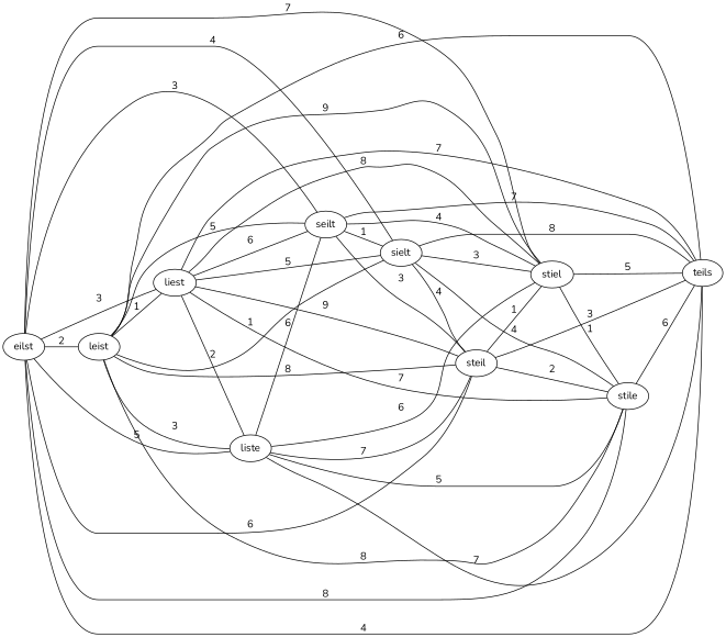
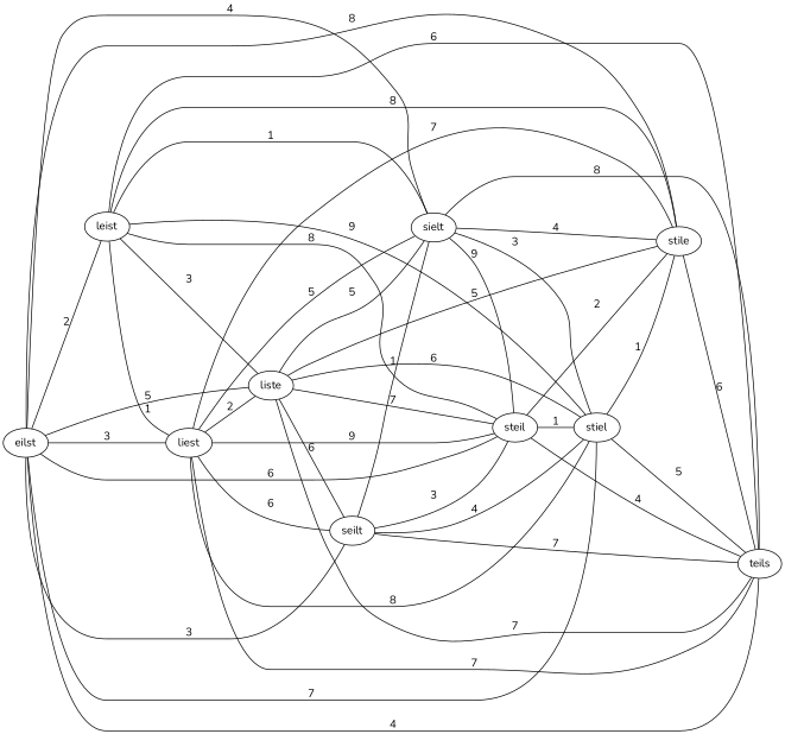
  graph {
    fontname=Nunito
    rankdir=LR
    node [fontname=Nunito]
    edge [fontname=Nunito]
    eilst
    leist
    liest
    liste
    seilt
    sielt
    steil
    stiel
    stile
    teils
    eilst -- leist [label=2]
    eilst -- liest [label=3]
    eilst -- liste [label=5]
    eilst -- seilt [label=3]
    eilst -- sielt [label=4]
    eilst -- steil [label=6]
    eilst -- stiel [label=7]
    eilst -- stile [label=8]
    eilst -- teils [label=4]
    leist -- liest [label=1]
    leist -- liste [label=3]
-   leist -- seilt [label=5]
    leist -- sielt [label=1]
    leist -- steil [label=8]
    leist -- stiel [label=9]
    leist -- stile [label=8]
    leist -- teils [label=6]
    liest -- liste [label=2]
    liest -- seilt [label=6]
    liest -- sielt [label=5]
    liest -- steil [label=9]
    liest -- stiel [label=8]
    liest -- stile [label=7]
    liest -- teils [label=7]
    liste -- seilt [label=6]
+   liste -- sielt [label=5]
    liste -- steil [label=7]
    liste -- stiel [label=6]
    liste -- stile [label=5]
    liste -- teils [label=7]
    seilt -- sielt [label=1]
    seilt -- steil [label=3]
    seilt -- stiel [label=4]
    seilt -- teils [label=7]
-   sielt -- steil [label=4]
+   sielt -- steil [label=9]
    sielt -- stiel [label=3]
    sielt -- stile [label=4]
    sielt -- teils [label=8]
    steil -- stiel [label=1]
    steil -- stile [label=2]
-   steil -- teils [label=3]
+   steil -- teils [label=4]
    stiel -- stile [label=1]
    stiel -- teils [label=5]
    stile -- teils [label=6]
  }
